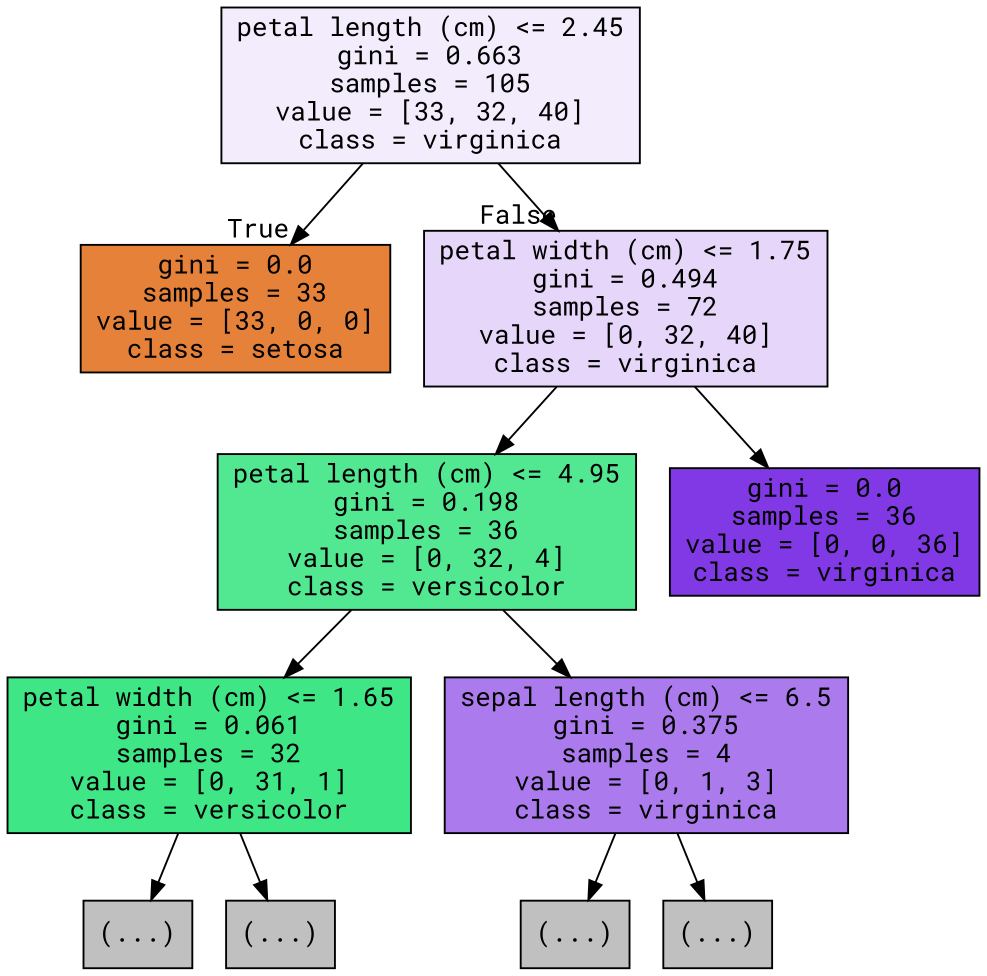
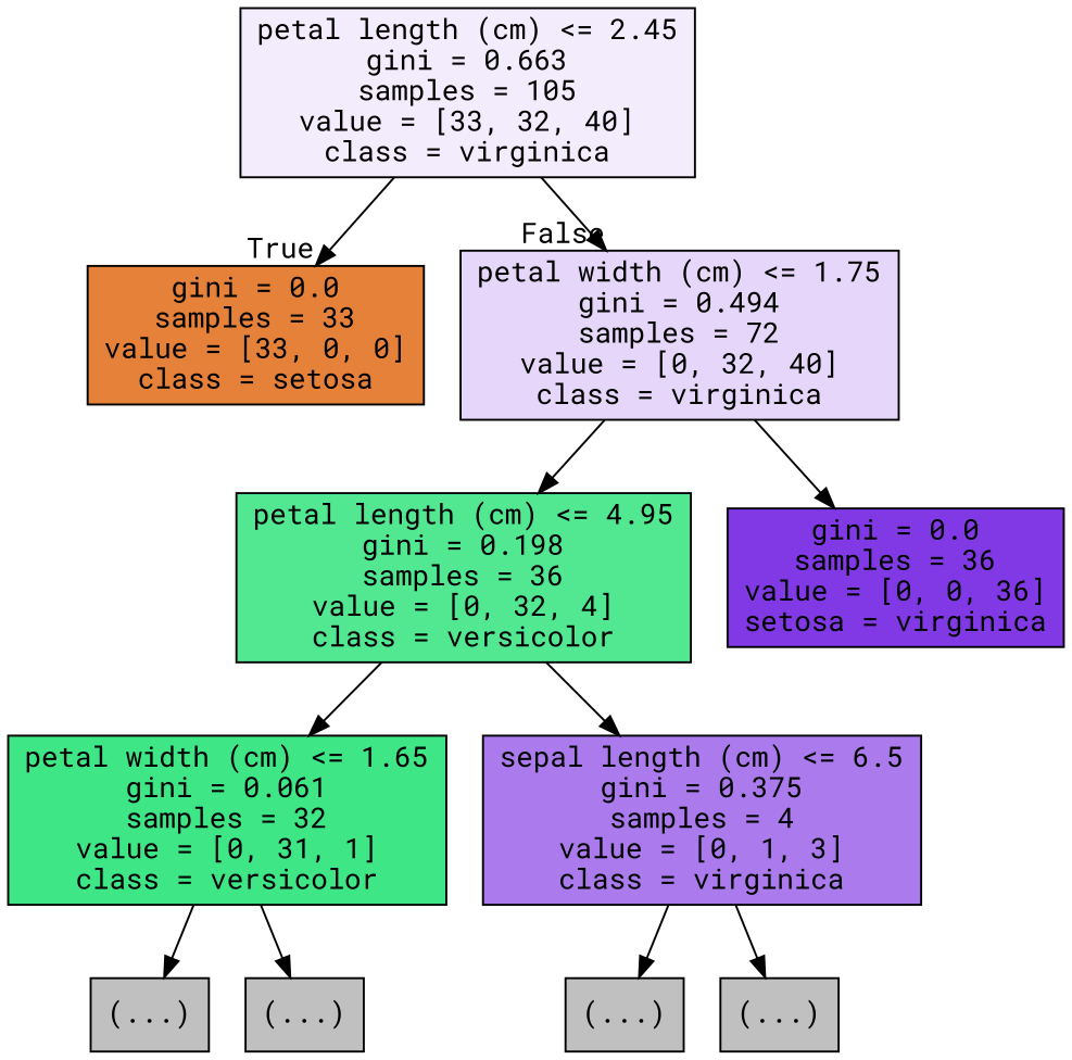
  digraph {
    fontname="Roboto Mono"
    node [color=black fillcolor="#C0C0C0" fontname="Roboto Mono" shape=box style=filled]
    edge [fontname="Roboto Mono"]
    n1 [fillcolor="#f3ecfc" label="petal length (cm) <= 2.45\ngini = 0.663\nsamples = 105\nvalue = [33, 32, 40]\nclass = virginica"]
    n2 [fillcolor="#e58139" label="gini = 0.0\nsamples = 33\nvalue = [33, 0, 0]\nclass = setosa"]
    n3 [fillcolor="#e6d7fa" label="petal width (cm) <= 1.75\ngini = 0.494\nsamples = 72\nvalue = [0, 32, 40]\nclass = virginica"]
    n4 [fillcolor="#52e891" label="petal length (cm) <= 4.95\ngini = 0.198\nsamples = 36\nvalue = [0, 32, 4]\nclass = versicolor"]
-   n5 [fillcolor="#8139e5" label="gini = 0.0\nsamples = 36\nvalue = [0, 0, 36]\nclass = virginica"]
+   n5 [fillcolor="#8139e5" label="gini = 0.0\nsamples = 36\nvalue = [0, 0, 36]\nsetosa = virginica"]
    n6 [fillcolor="#3fe685" label="petal width (cm) <= 1.65\ngini = 0.061\nsamples = 32\nvalue = [0, 31, 1]\nclass = versicolor"]
    n7 [fillcolor="#ab7bee" label="sepal length (cm) <= 6.5\ngini = 0.375\nsamples = 4\nvalue = [0, 1, 3]\nclass = virginica"]
    n8 [label="(...)"]
    n9 [label="(...)"]
    n10 [label="(...)"]
    n11 [label="(...)"]
    n1 -> n2 [headlabel=True labelangle=45 labeldistance=2.5]
    n1 -> n3 [headlabel=False labelangle=-45 labeldistance=2.5]
    n3 -> n4
    n3 -> n5
    n4 -> n6
    n4 -> n7
    n6 -> n8
    n6 -> n9
    n7 -> n10
    n7 -> n11
  }
